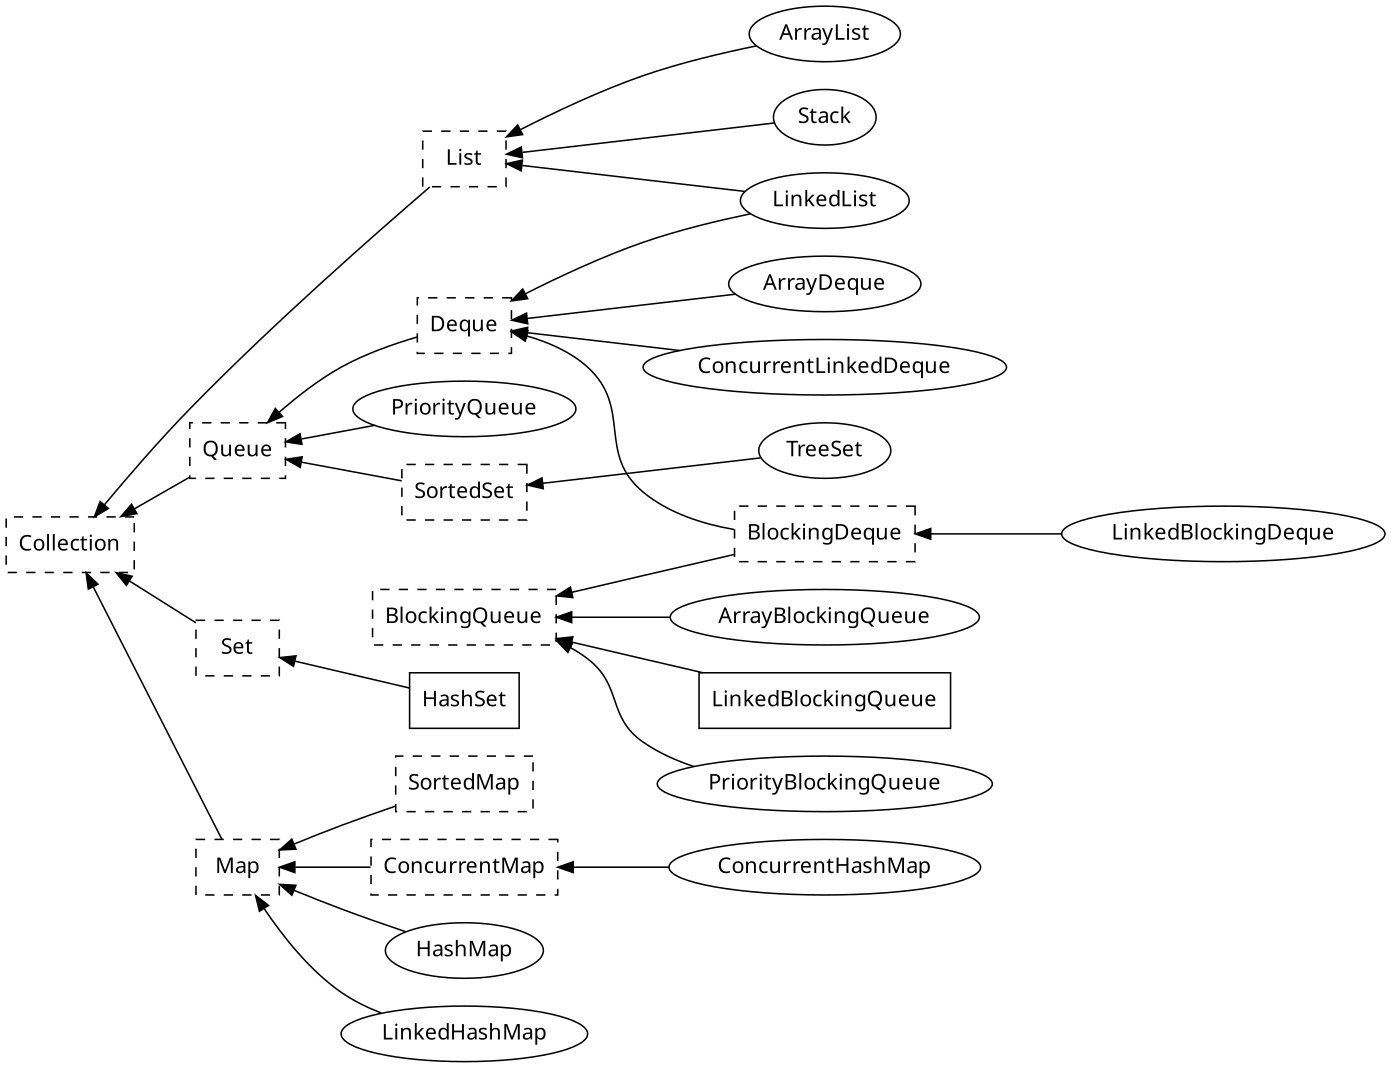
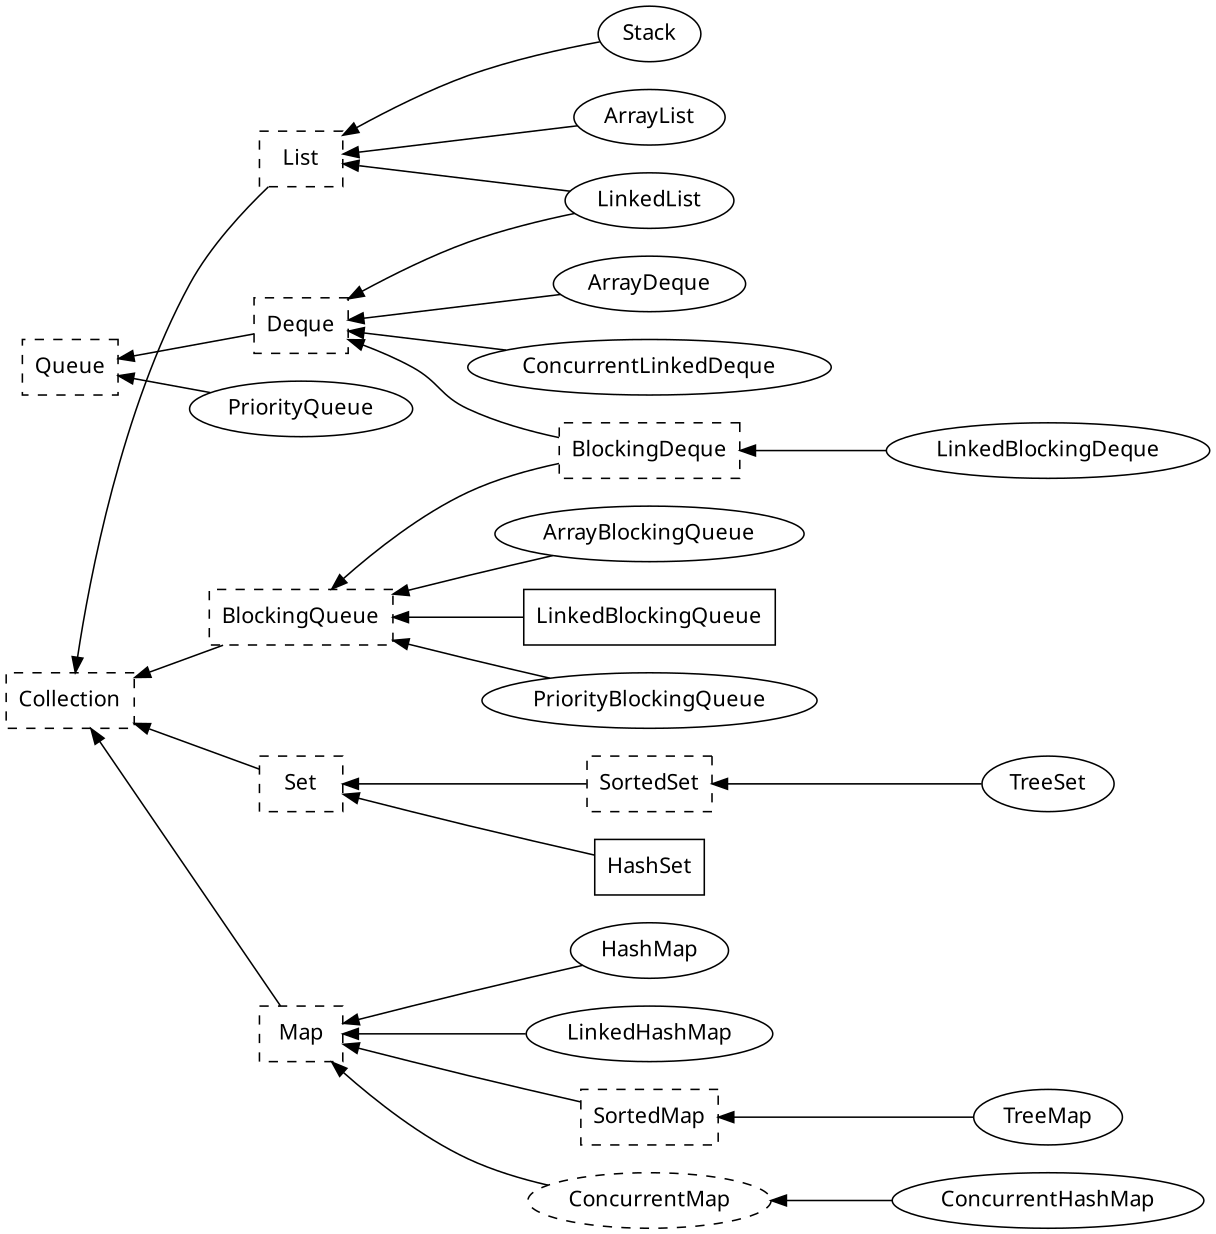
  digraph {
    fontname="Noto Sans"
    rankdir=RL
    node [fontname="Noto Sans" shape=ellipse]
    edge [fontname="Noto Sans"]
    n1 [label=Collection shape=box style=dashed]
    n2 [label=List shape=box style=dashed]
    n3 [label=Queue shape=box style=dashed]
    n4 [label=Deque shape=box style=dashed]
    n5 [label=Set shape=box style=dashed]
    n6 [label=Map shape=box style=dashed]
    n7 [label=Stack]
    n8 [label=ArrayList]
    n9 [label=LinkedList]
    n10 [label=BlockingQueue shape=box style=dashed]
    n11 [label=ArrayBlockingQueue]
    n12 [label=LinkedBlockingQueue shape=box]
    n13 [label=PriorityQueue]
    n14 [label=PriorityBlockingQueue]
    n15 [label=BlockingDeque shape=box style=dashed]
    n16 [label=LinkedBlockingDeque]
    n17 [label=ArrayDeque]
    n18 [label=ConcurrentLinkedDeque]
    n19 [label=SortedSet shape=box style=dashed]
    n20 [label=HashSet shape=box]
    n21 [label=TreeSet]
    n22 [label=HashMap]
    n23 [label=LinkedHashMap]
    n24 [label=SortedMap shape=box style=dashed]
-   n26 [label=ConcurrentMap shape=box style=dashed]
+   n25 [label=TreeMap]
+   n26 [label=ConcurrentMap style=dashed]
    n27 [label=ConcurrentHashMap]
    n2 -> n1
-   n3 -> n1
+   n10 -> n1
    n4 -> n3
    n5 -> n1
    n6 -> n1
    n7 -> n2
    n8 -> n2
    n9 -> n2
    n9 -> n4
    n11 -> n10
    n12 -> n10
    n13 -> n3
    n14 -> n10
    n15 -> n4
    n15 -> n10
    n16 -> n15
    n17 -> n4
    n18 -> n4
-   n19 -> n3
+   n19 -> n5
    n20 -> n5
    n21 -> n19
    n22 -> n6
    n23 -> n6
    n24 -> n6
+   n25 -> n24
    n26 -> n6
    n27 -> n26
  }
